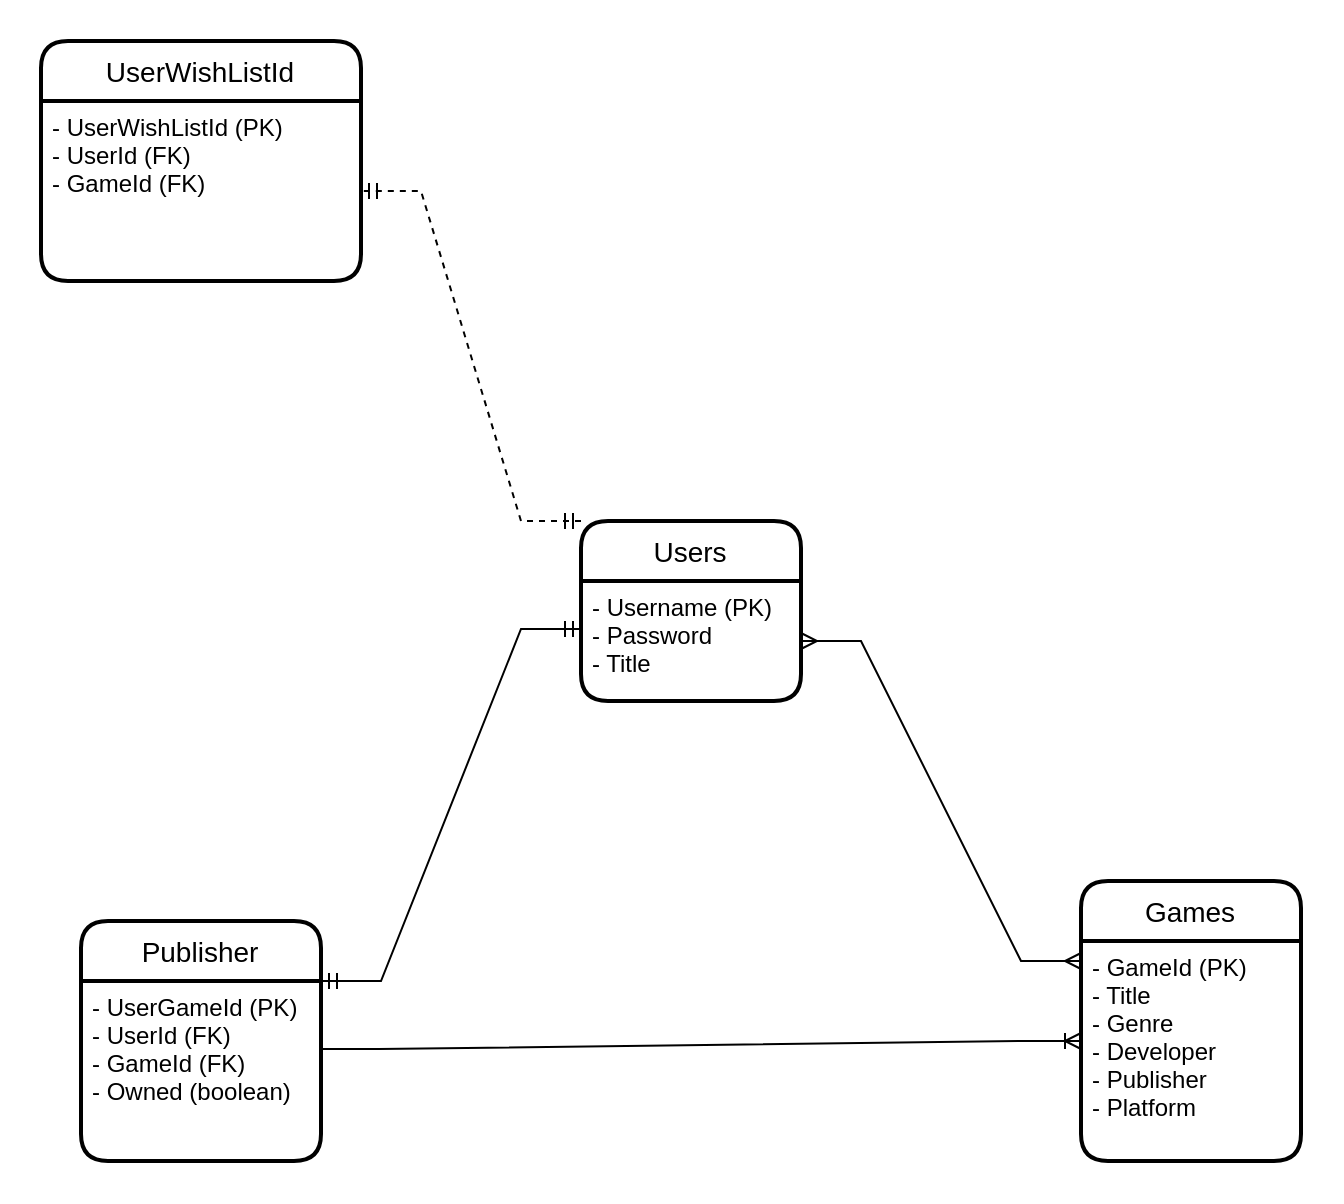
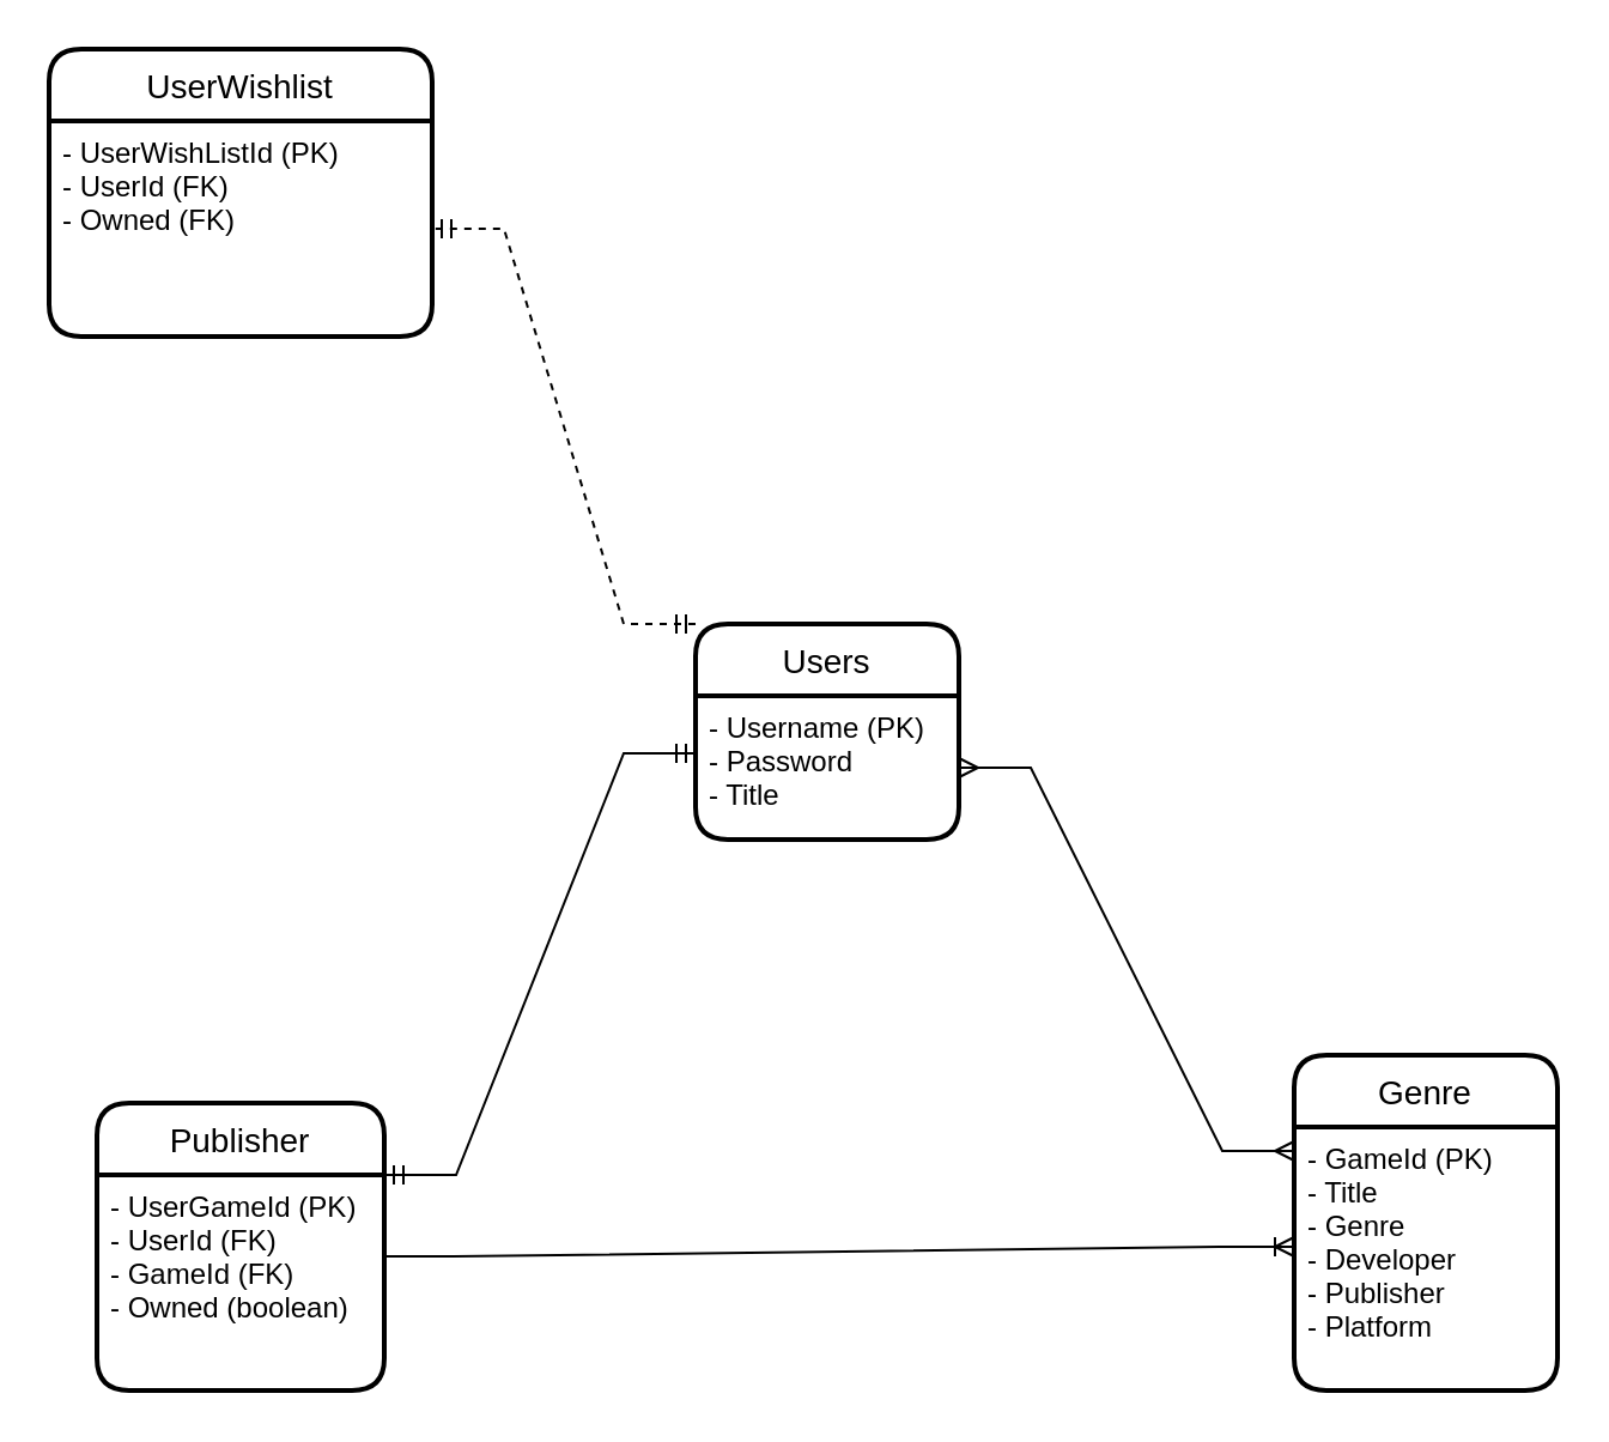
  <mxCell id="0" />
  <mxCell id="1" parent="0" />
  <mxCell id="2" value="Users" style="swimlane;childLayout=stackLayout;horizontal=1;startSize=30;horizontalStack=0;rounded=1;fontSize=14;fontStyle=0;strokeWidth=2;resizeParent=0;resizeLast=1;shadow=0;dashed=0;align=center;" vertex="1" parent="1"><mxGeometry x="290" y="260" width="110" height="90" as="geometry" /></mxCell>
  <mxCell id="3" value="- Username (PK)&#10;- Password&#10;- Title" style="align=left;strokeColor=none;fillColor=none;spacingLeft=4;fontSize=12;verticalAlign=top;resizable=0;rotatable=0;part=1;" vertex="1" parent="2"><mxGeometry y="30" width="110" height="60" as="geometry" /></mxCell>
- <mxCell id="4" value="Games" style="swimlane;childLayout=stackLayout;horizontal=1;startSize=30;horizontalStack=0;rounded=1;fontSize=14;fontStyle=0;strokeWidth=2;resizeParent=0;resizeLast=1;shadow=0;dashed=0;align=center;" vertex="1" parent="1"><mxGeometry x="540" y="440" width="110" height="140" as="geometry" /></mxCell>
+ <mxCell id="4" value="Genre" style="swimlane;childLayout=stackLayout;horizontal=1;startSize=30;horizontalStack=0;rounded=1;fontSize=14;fontStyle=0;strokeWidth=2;resizeParent=0;resizeLast=1;shadow=0;dashed=0;align=center;" vertex="1" parent="1"><mxGeometry x="540" y="440" width="110" height="140" as="geometry" /></mxCell>
  <mxCell id="5" value="- GameId (PK)&#10;- Title&#10;- Genre&#10;- Developer&#10;- Publisher&#10;- Platform" style="align=left;strokeColor=none;fillColor=none;spacingLeft=4;fontSize=12;verticalAlign=top;resizable=0;rotatable=0;part=1;" vertex="1" parent="4"><mxGeometry y="30" width="110" height="110" as="geometry" /></mxCell>
  <mxCell id="6" value="Publisher" style="swimlane;childLayout=stackLayout;horizontal=1;startSize=30;horizontalStack=0;rounded=1;fontSize=14;fontStyle=0;strokeWidth=2;resizeParent=0;resizeLast=1;shadow=0;dashed=0;align=center;" vertex="1" parent="1"><mxGeometry x="40" y="460" width="120" height="120" as="geometry" /></mxCell>
  <mxCell id="7" value="- UserGameId (PK)&#10;- UserId (FK)&#10;- GameId (FK)&#10;- Owned (boolean)&#10;" style="align=left;strokeColor=none;fillColor=none;spacingLeft=4;fontSize=12;verticalAlign=top;resizable=0;rotatable=0;part=1;" vertex="1" parent="6"><mxGeometry y="30" width="120" height="90" as="geometry" /></mxCell>
- <mxCell id="8" value="UserWishListId" style="swimlane;childLayout=stackLayout;horizontal=1;startSize=30;horizontalStack=0;rounded=1;fontSize=14;fontStyle=0;strokeWidth=2;resizeParent=0;resizeLast=1;shadow=0;dashed=0;align=center;" vertex="1" parent="1"><mxGeometry x="20" y="20" width="160" height="120" as="geometry" /></mxCell>
- <mxCell id="9" value="- UserWishListId (PK)&#10;- UserId (FK)&#10;- GameId (FK)" style="align=left;strokeColor=none;fillColor=none;spacingLeft=4;fontSize=12;verticalAlign=top;resizable=0;rotatable=0;part=1;" vertex="1" parent="8"><mxGeometry y="30" width="160" height="90" as="geometry" /></mxCell>
+ <mxCell id="8" value="UserWishlist" style="swimlane;childLayout=stackLayout;horizontal=1;startSize=30;horizontalStack=0;rounded=1;fontSize=14;fontStyle=0;strokeWidth=2;resizeParent=0;resizeLast=1;shadow=0;dashed=0;align=center;" vertex="1" parent="1"><mxGeometry x="20" y="20" width="160" height="120" as="geometry" /></mxCell>
+ <mxCell id="9" value="- UserWishListId (PK)&#10;- UserId (FK)&#10;- Owned (FK)" style="align=left;strokeColor=none;fillColor=none;spacingLeft=4;fontSize=12;verticalAlign=top;resizable=0;rotatable=0;part=1;" vertex="1" parent="8"><mxGeometry y="30" width="160" height="90" as="geometry" /></mxCell>
  <mxCell id="10" value="" style="edgeStyle=entityRelationEdgeStyle;fontSize=12;html=1;endArrow=ERmany;startArrow=ERmany;rounded=0;exitX=1;exitY=0.5;exitDx=0;exitDy=0;" edge="1" parent="1" source="3"><mxGeometry width="100" height="100" relative="1" as="geometry"><mxPoint x="470" y="580" as="sourcePoint" /><mxPoint x="540" y="480" as="targetPoint" /></mxGeometry></mxCell>
  <mxCell id="11" value="" style="edgeStyle=entityRelationEdgeStyle;fontSize=12;html=1;endArrow=ERmandOne;startArrow=ERmandOne;rounded=0;strokeColor=default;exitX=1;exitY=0;exitDx=0;exitDy=0;entryX=0;entryY=0.4;entryDx=0;entryDy=0;entryPerimeter=0;" edge="1" parent="1" source="7" target="3"><mxGeometry width="100" height="100" relative="1" as="geometry"><mxPoint x="470" y="580" as="sourcePoint" /><mxPoint x="570" y="480" as="targetPoint" /></mxGeometry></mxCell>
  <mxCell id="12" value="" style="edgeStyle=entityRelationEdgeStyle;fontSize=12;html=1;endArrow=ERoneToMany;rounded=0;strokeColor=default;exitX=0.992;exitY=0.378;exitDx=0;exitDy=0;exitPerimeter=0;" edge="1" parent="1" source="7"><mxGeometry width="100" height="100" relative="1" as="geometry"><mxPoint x="470" y="580" as="sourcePoint" /><mxPoint x="540" y="520" as="targetPoint" /></mxGeometry></mxCell>
  <mxCell id="13" value="" style="edgeStyle=entityRelationEdgeStyle;fontSize=12;html=1;endArrow=ERmandOne;startArrow=ERmandOne;rounded=0;strokeColor=default;entryX=1;entryY=0.5;entryDx=0;entryDy=0;exitX=0;exitY=0;exitDx=0;exitDy=0;dashed=1;" edge="1" parent="1" source="2" target="9"><mxGeometry width="100" height="100" relative="1" as="geometry"><mxPoint x="480" y="320" as="sourcePoint" /><mxPoint x="580" y="220" as="targetPoint" /></mxGeometry></mxCell>
